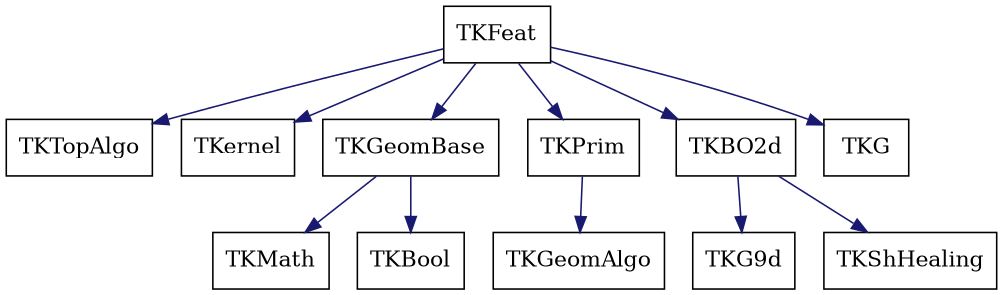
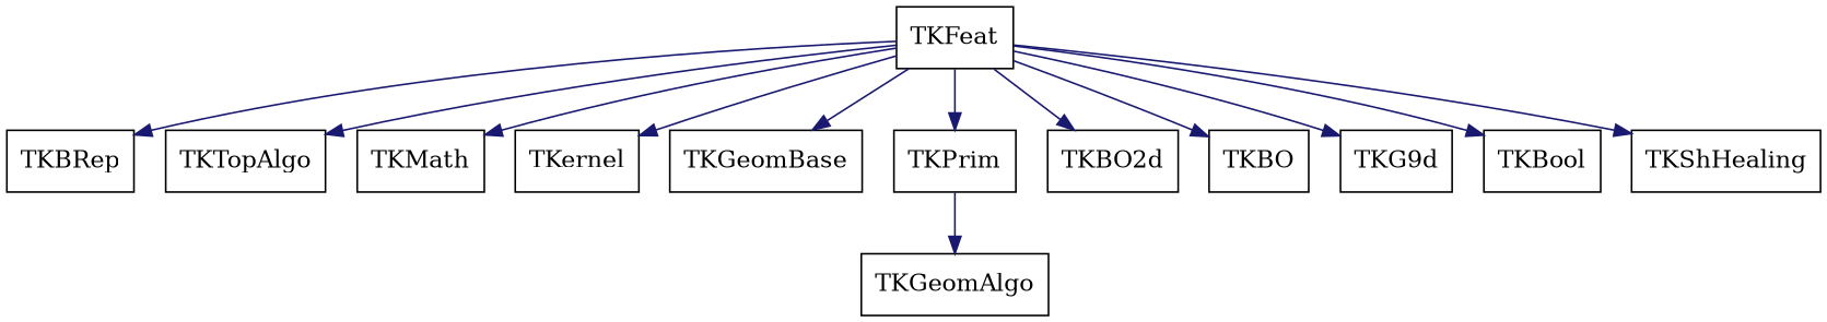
  digraph {
    aspect=1
    node [shape=box]
    edge [color=midnightblue style=solid]
    TKFeat
+   TKBRep
    TKTopAlgo
    TKMath
    TKernel
    TKGeomBase
    TKPrim
    n8 [label=TKBO2d]
-   TKBO [label=TKG]
+   TKBO
    n10 [label=TKG9d]
    TKBool
    TKShHealing
    TKGeomAlgo
+   TKFeat -> TKBRep
    TKFeat -> TKTopAlgo
-   TKGeomBase -> TKMath
+   TKFeat -> TKMath
    TKFeat -> TKernel
    TKFeat -> TKGeomBase
    TKFeat -> TKPrim
    TKFeat -> n8
    TKFeat -> TKBO
-   n8 -> n10
-   TKGeomBase -> TKBool
-   n8 -> TKShHealing
+   TKFeat -> n10
+   TKFeat -> TKBool
+   TKFeat -> TKShHealing
    TKPrim -> TKGeomAlgo
  }
